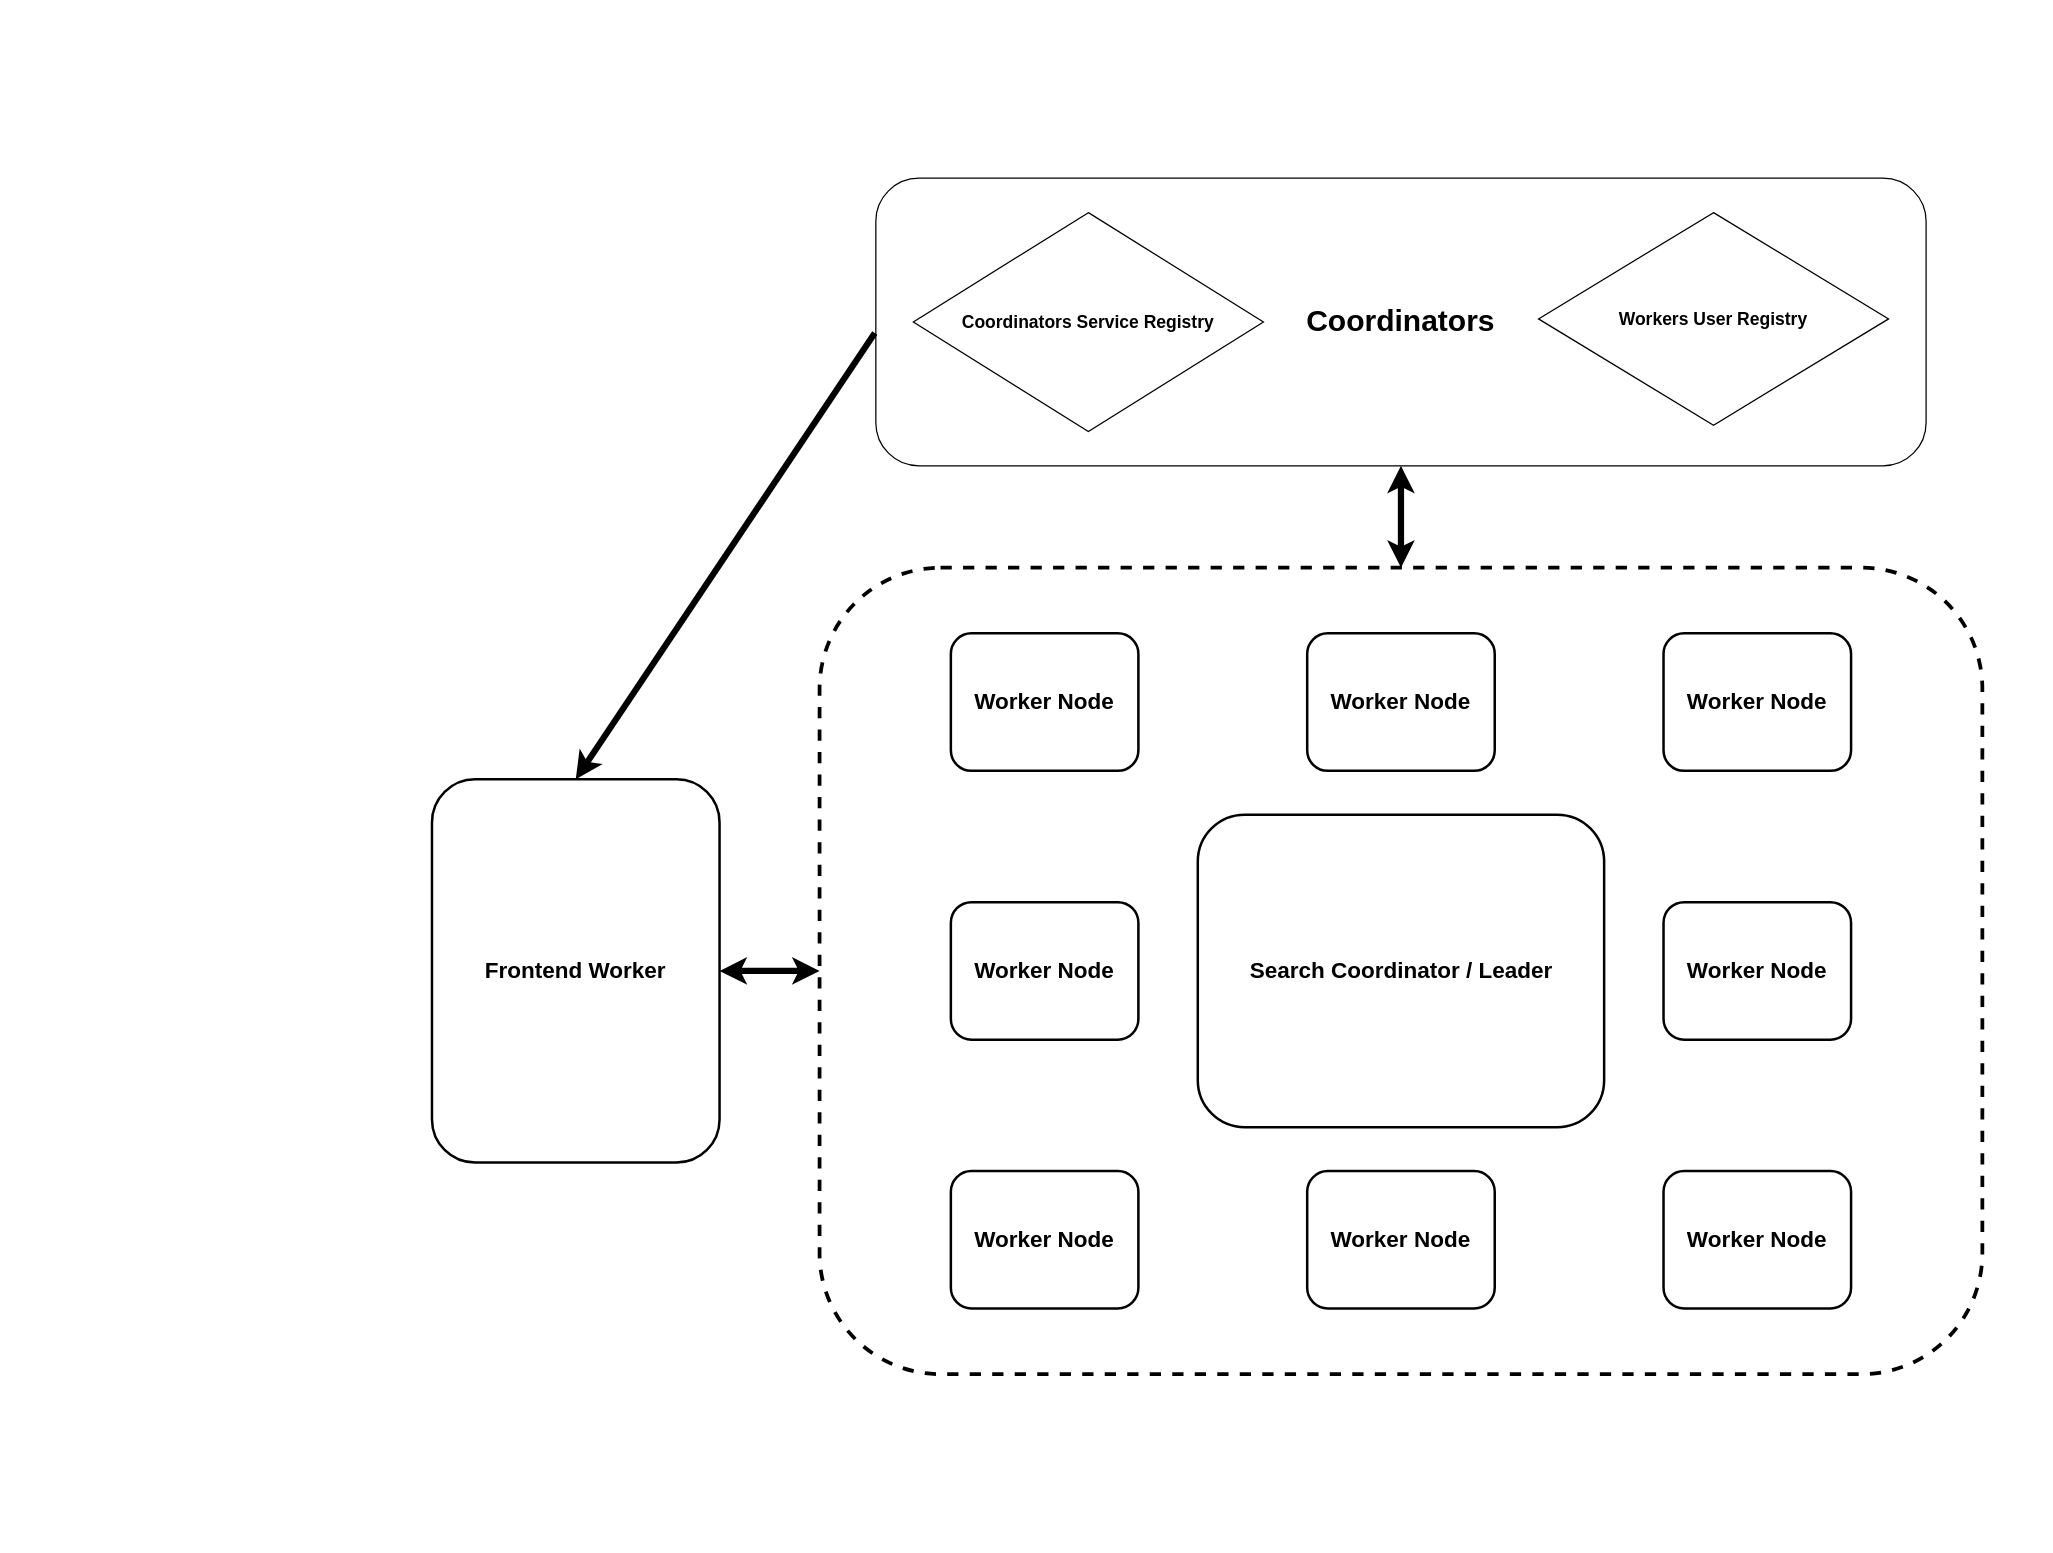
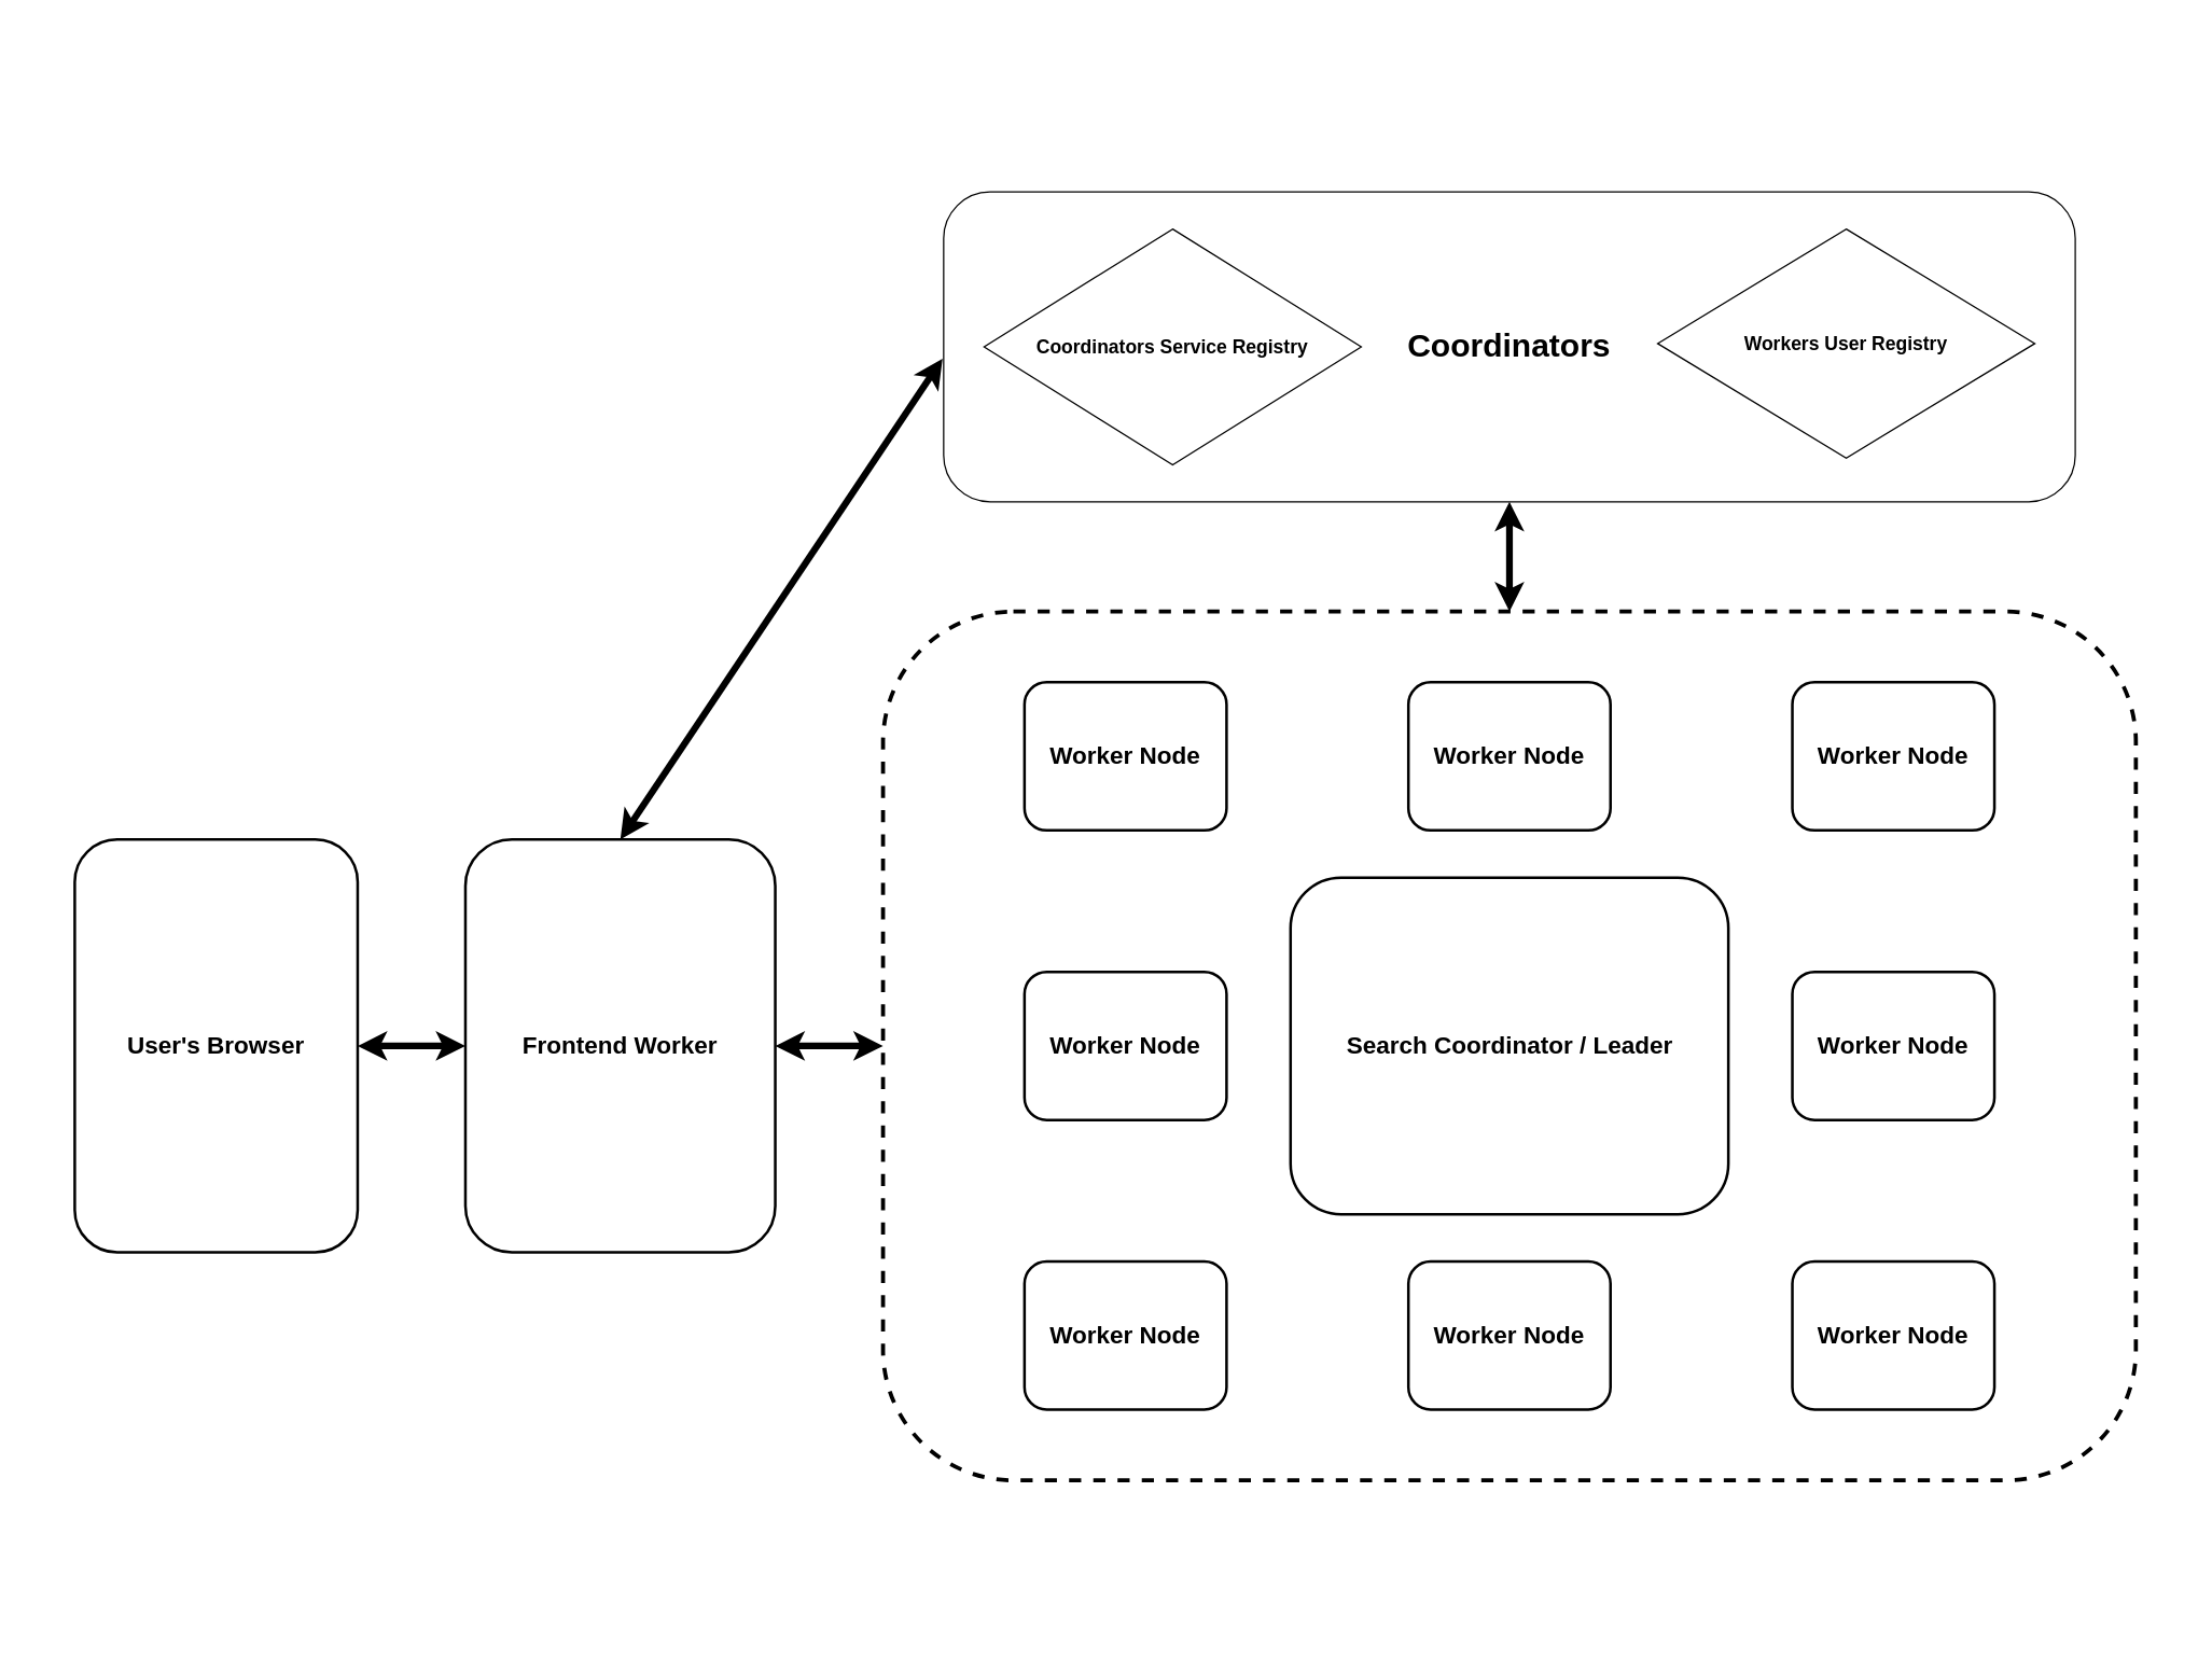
  <mxCell id="0" />
  <mxCell id="1" parent="0" />
  <mxCell id="2" value="" style="rounded=0;whiteSpace=wrap;html=1;strokeWidth=0;strokeColor=none;movable=0;resizable=0;rotatable=0;deletable=0;editable=0;locked=1;connectable=0;" vertex="1" parent="1"><mxGeometry width="1600" height="1200" as="geometry" x="20" y="20" /></mxCell>
  <mxCell id="3" value="&lt;font style=&quot;font-size: 18px;&quot;&gt;&lt;b style=&quot;&quot;&gt;Frontend Worker&lt;/b&gt;&lt;/font&gt;" style="rounded=1;whiteSpace=wrap;html=1;strokeWidth=2;" vertex="1" parent="1"><mxGeometry x="345" y="622.75" width="230" height="306.5" as="geometry" /></mxCell>
  <mxCell id="4" style="rounded=0;orthogonalLoop=1;jettySize=auto;html=1;exitX=0.5;exitY=0;exitDx=0;exitDy=0;entryX=0.5;entryY=1;entryDx=0;entryDy=0;strokeWidth=5;startArrow=classic;startFill=1;" edge="1" parent="1" source="5" target="15"><mxGeometry relative="1" as="geometry" /></mxCell>
  <mxCell id="5" value="" style="rounded=1;whiteSpace=wrap;html=1;strokeColor=default;dashed=1;strokeWidth=3;movable=1;resizable=1;rotatable=1;deletable=1;editable=1;locked=0;connectable=1;" vertex="1" parent="1"><mxGeometry x="655" y="453.5" width="930" height="645" as="geometry" /></mxCell>
  <mxCell id="6" value="&lt;font style=&quot;font-size: 18px;&quot;&gt;&lt;b style=&quot;&quot;&gt;Worker Node&lt;/b&gt;&lt;/font&gt;" style="rounded=1;whiteSpace=wrap;html=1;strokeWidth=2;" vertex="1" parent="1"><mxGeometry x="760" y="506" width="150" height="110" as="geometry" /></mxCell>
  <mxCell id="7" value="&lt;font style=&quot;font-size: 18px;&quot;&gt;&lt;b style=&quot;&quot;&gt;Worker Node&lt;/b&gt;&lt;/font&gt;" style="rounded=1;whiteSpace=wrap;html=1;strokeWidth=2;" vertex="1" parent="1"><mxGeometry x="1045" y="506" width="150" height="110" as="geometry" /></mxCell>
  <mxCell id="8" value="&lt;font style=&quot;font-size: 18px;&quot;&gt;&lt;b style=&quot;&quot;&gt;Worker Node&lt;/b&gt;&lt;/font&gt;" style="rounded=1;whiteSpace=wrap;html=1;strokeWidth=2;" vertex="1" parent="1"><mxGeometry x="1330" y="506" width="150" height="110" as="geometry" /></mxCell>
  <mxCell id="9" value="&lt;font style=&quot;font-size: 18px;&quot;&gt;&lt;b style=&quot;&quot;&gt;Worker Node&lt;/b&gt;&lt;/font&gt;" style="rounded=1;whiteSpace=wrap;html=1;strokeWidth=2;" vertex="1" parent="1"><mxGeometry x="760" y="721" width="150" height="110" as="geometry" /></mxCell>
  <mxCell id="10" value="&lt;font style=&quot;font-size: 18px;&quot;&gt;&lt;b style=&quot;&quot;&gt;Worker Node&lt;/b&gt;&lt;/font&gt;" style="rounded=1;whiteSpace=wrap;html=1;strokeWidth=2;" vertex="1" parent="1"><mxGeometry x="1330" y="721" width="150" height="110" as="geometry" /></mxCell>
  <mxCell id="11" value="&lt;font style=&quot;font-size: 18px;&quot;&gt;&lt;b style=&quot;&quot;&gt;Worker Node&lt;/b&gt;&lt;/font&gt;" style="rounded=1;whiteSpace=wrap;html=1;strokeWidth=2;" vertex="1" parent="1"><mxGeometry x="1045" y="936" width="150" height="110" as="geometry" /></mxCell>
  <mxCell id="12" value="&lt;font style=&quot;font-size: 18px;&quot;&gt;&lt;b style=&quot;&quot;&gt;Worker Node&lt;/b&gt;&lt;/font&gt;" style="rounded=1;whiteSpace=wrap;html=1;strokeWidth=2;" vertex="1" parent="1"><mxGeometry x="760" y="936" width="150" height="110" as="geometry" /></mxCell>
  <mxCell id="13" value="&lt;font style=&quot;font-size: 18px;&quot;&gt;&lt;b style=&quot;&quot;&gt;Worker Node&lt;/b&gt;&lt;/font&gt;" style="rounded=1;whiteSpace=wrap;html=1;strokeWidth=2;" vertex="1" parent="1"><mxGeometry x="1330" y="936" width="150" height="110" as="geometry" /></mxCell>
  <mxCell id="14" value="&lt;font style=&quot;font-size: 18px;&quot;&gt;&lt;b style=&quot;&quot;&gt;Search Coordinator / Leader&lt;/b&gt;&lt;/font&gt;" style="rounded=1;whiteSpace=wrap;html=1;strokeWidth=2;" vertex="1" parent="1"><mxGeometry x="957.5" y="651" width="325" height="250" as="geometry" /></mxCell>
  <mxCell id="15" value="&lt;b style=&quot;font-size: 24px;&quot;&gt;Coordinators&lt;/b&gt;" style="rounded=1;whiteSpace=wrap;html=1;" vertex="1" parent="1"><mxGeometry x="700" y="142" width="840" height="230" as="geometry" /></mxCell>
  <mxCell id="16" value="&lt;font style=&quot;font-size: 14px;&quot;&gt;&lt;b&gt;Workers User Registry&lt;/b&gt;&lt;/font&gt;" style="rhombus;whiteSpace=wrap;html=1;" vertex="1" parent="1"><mxGeometry x="1230" y="169.5" width="280" height="170" as="geometry" /></mxCell>
  <mxCell id="17" value="&lt;font style=&quot;font-size: 14px;&quot;&gt;&lt;b&gt;Coordinators Service Registry&lt;/b&gt;&lt;/font&gt;" style="rhombus;whiteSpace=wrap;html=1;" vertex="1" parent="1"><mxGeometry x="730" y="169.5" width="280" height="175" as="geometry" /></mxCell>
  <mxCell id="18" value="" style="endArrow=classic;startArrow=classic;html=1;rounded=0;exitX=1;exitY=0.5;exitDx=0;exitDy=0;entryX=0;entryY=0.5;entryDx=0;entryDy=0;strokeWidth=5;" edge="1" parent="1" source="3" target="5"><mxGeometry width="50" height="50" relative="1" as="geometry"><mxPoint x="615" y="932" as="sourcePoint" /><mxPoint x="665" y="882" as="targetPoint" /></mxGeometry></mxCell>
- <mxCell id="19" style="rounded=0;orthogonalLoop=1;jettySize=auto;html=1;exitX=0.5;exitY=0;exitDx=0;exitDy=0;entryX=-0.001;entryY=0.538;entryDx=0;entryDy=0;entryPerimeter=0;strokeWidth=5;startArrow=classic;startFill=1;endArrow=none;" edge="1" parent="1" source="3" target="15"><mxGeometry relative="1" as="geometry" /></mxCell>
+ <mxCell id="19" style="rounded=0;orthogonalLoop=1;jettySize=auto;html=1;exitX=0.5;exitY=0;exitDx=0;exitDy=0;entryX=-0.001;entryY=0.538;entryDx=0;entryDy=0;entryPerimeter=0;strokeWidth=5;startArrow=classic;startFill=1;" edge="1" parent="1" source="3" target="15"><mxGeometry relative="1" as="geometry" /></mxCell>
+ <mxCell id="20" style="edgeStyle=orthogonalEdgeStyle;rounded=0;orthogonalLoop=1;jettySize=auto;html=1;exitX=1;exitY=0.5;exitDx=0;exitDy=0;entryX=0;entryY=0.5;entryDx=0;entryDy=0;startArrow=classic;startFill=1;strokeWidth=5;" edge="1" parent="1" source="21" target="3"><mxGeometry relative="1" as="geometry" /></mxCell>
+ <mxCell id="21" value="&lt;span style=&quot;font-size: 18px;&quot;&gt;&lt;b&gt;User's Browser&lt;/b&gt;&lt;/span&gt;" style="rounded=1;whiteSpace=wrap;html=1;strokeWidth=2;" vertex="1" parent="1"><mxGeometry x="55" y="622.75" width="210" height="306.5" as="geometry" /></mxCell>
